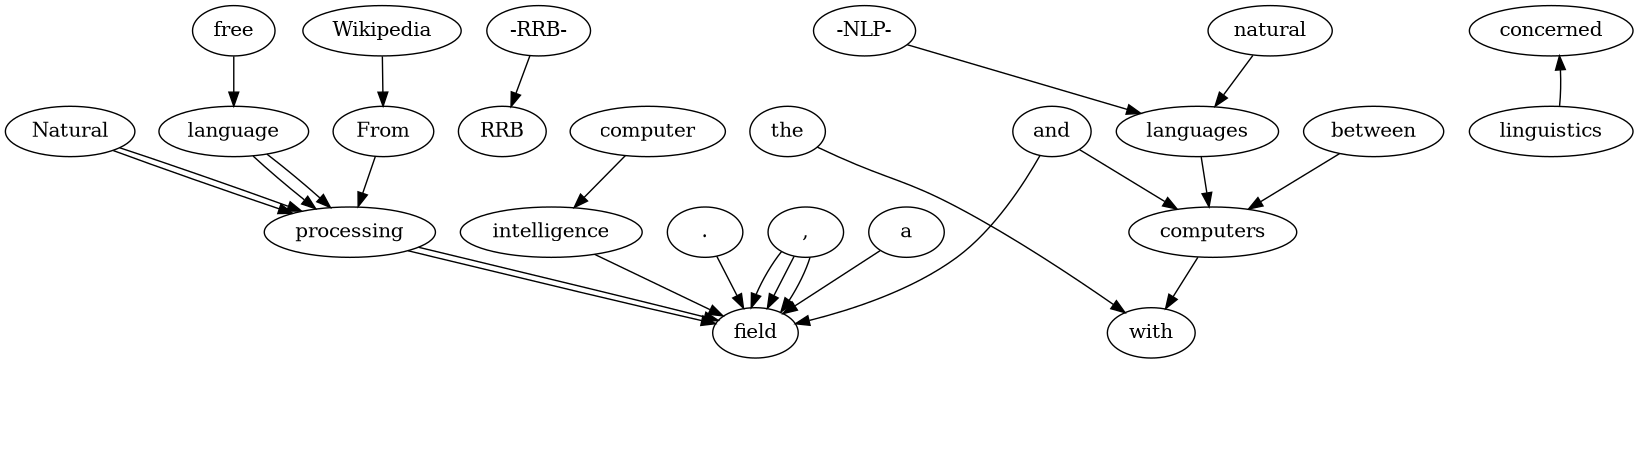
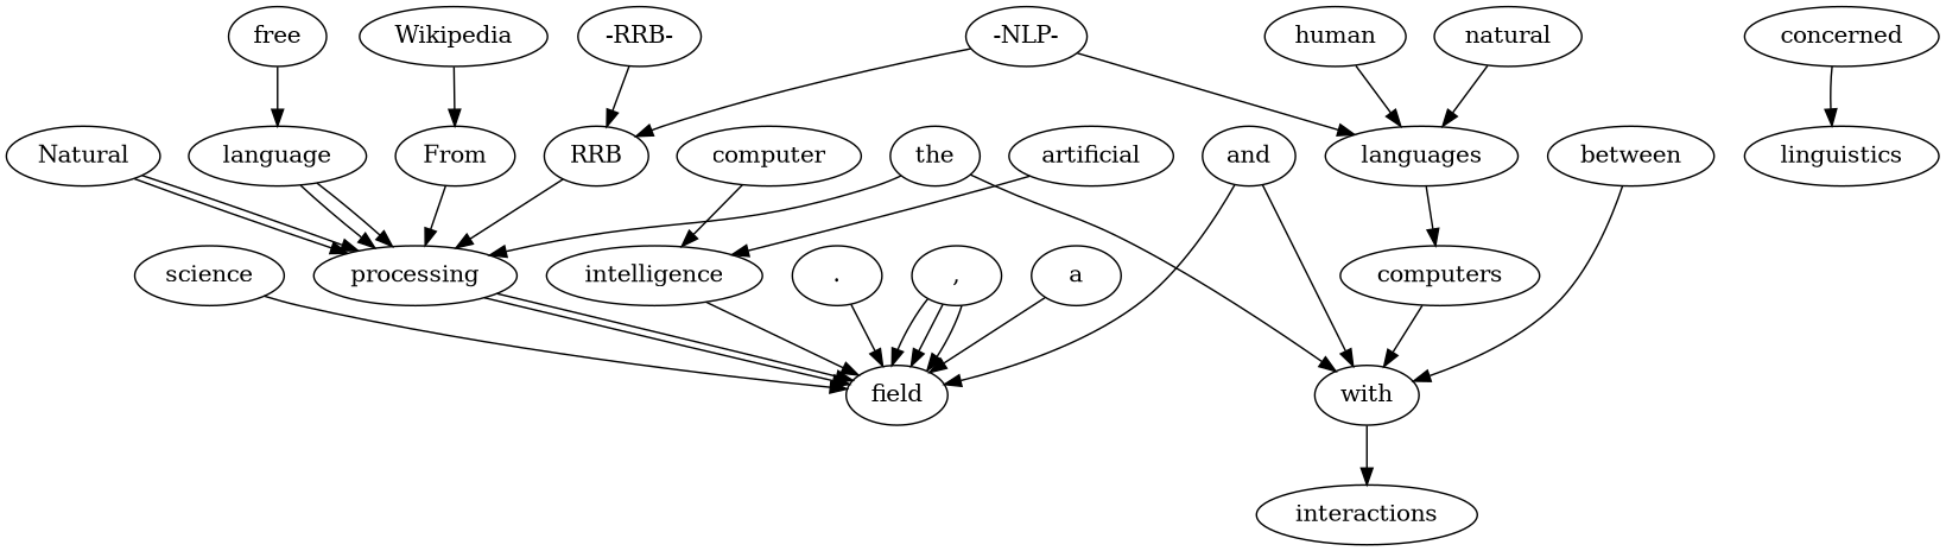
  digraph {
    Natural
    processing
    field
    language
    From
    Wikipedia
    ","
    the
    with
    free
    n11 [label="-NLP-"]
    n12 [label=RRB]
    languages
    computers
    "-RRB-"
    a
+   science
    computer
    intelligence
+   artificial
    and
    concerned
    linguistics
+   interactions
    between
+   human
    natural
    "."
    Natural -> processing
    Natural -> processing
    processing -> field
    processing -> field
    language -> processing
    language -> processing
    From -> processing
    Wikipedia -> From
    "," -> field
    "," -> field
    "," -> field
+   the -> processing
    the -> with
+   with -> interactions
    free -> language
+   n11 -> n12
    n11 -> languages
+   n12 -> processing
    languages -> computers
    computers -> with
    "-RRB-" -> n12
    a -> field
+   science -> field
    computer -> intelligence
    intelligence -> field
+   artificial -> intelligence
    and -> field
-   and -> computers
-   linguistics -> concerned
-   between -> computers
+   and -> with
+   concerned -> linguistics
+   between -> with
+   human -> languages
    natural -> languages
    "." -> field
  }
